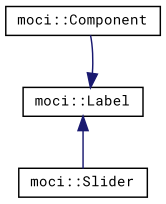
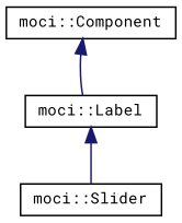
  digraph {
    fontname="Roboto Mono"
    rankdir=TB
    node [color=black fillcolor=white fontname="Roboto Mono" fontsize=10 shape=record style=filled]
    edge [color=midnightblue dir=back fontname="Roboto Mono" fontsize=10 labelfontname=Helvetica labelfontsize=10 style=solid]
    n1 [height=0.2 label="moci::Component" width=0.4]
    n2 [height=0.2 label="moci::Label" width=0.4]
    n3 [height=0.2 label="moci::Slider" width=0.4]
-   n2 -> n1
+   n1 -> n2
    n2 -> n3
  }
